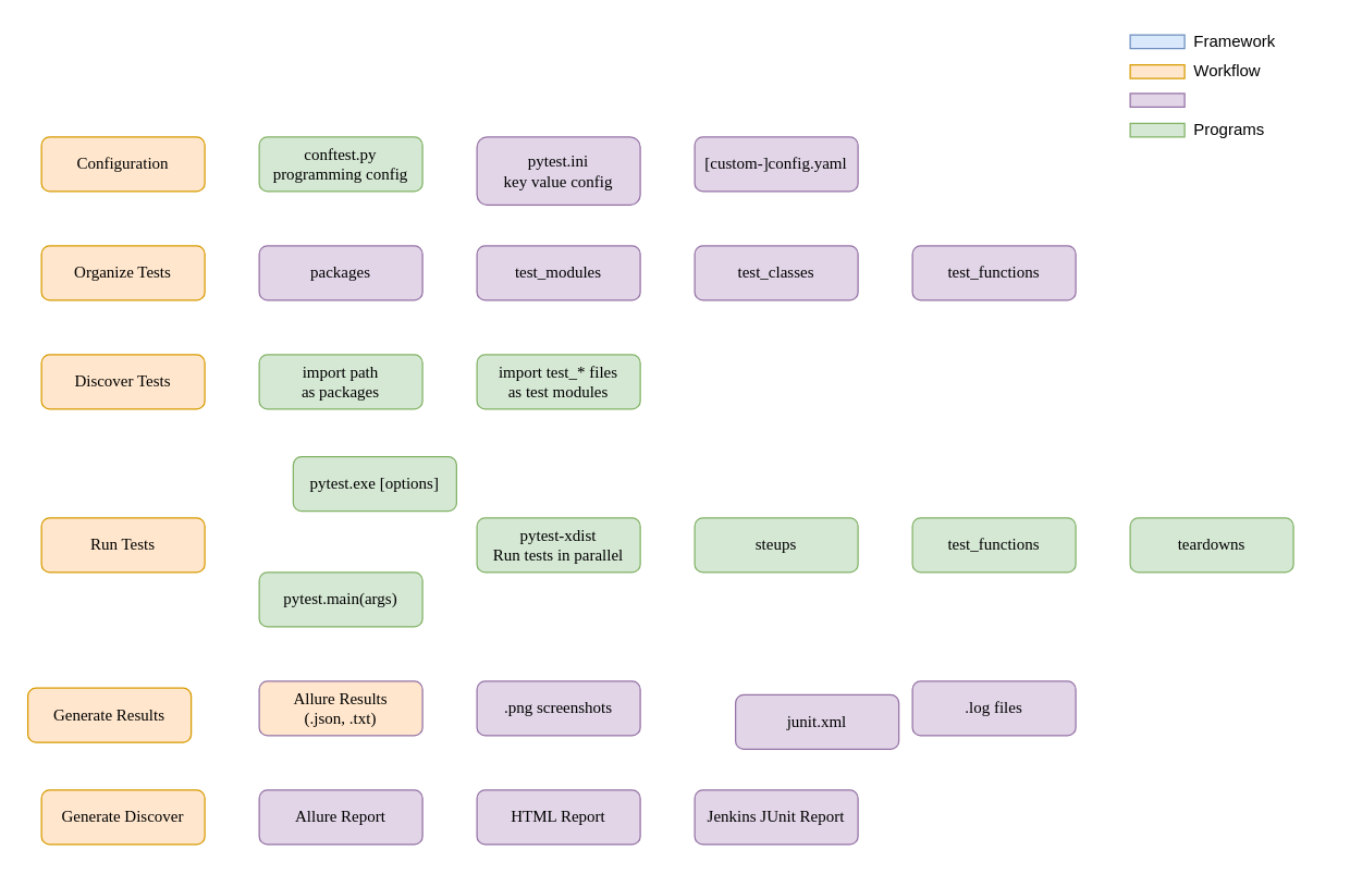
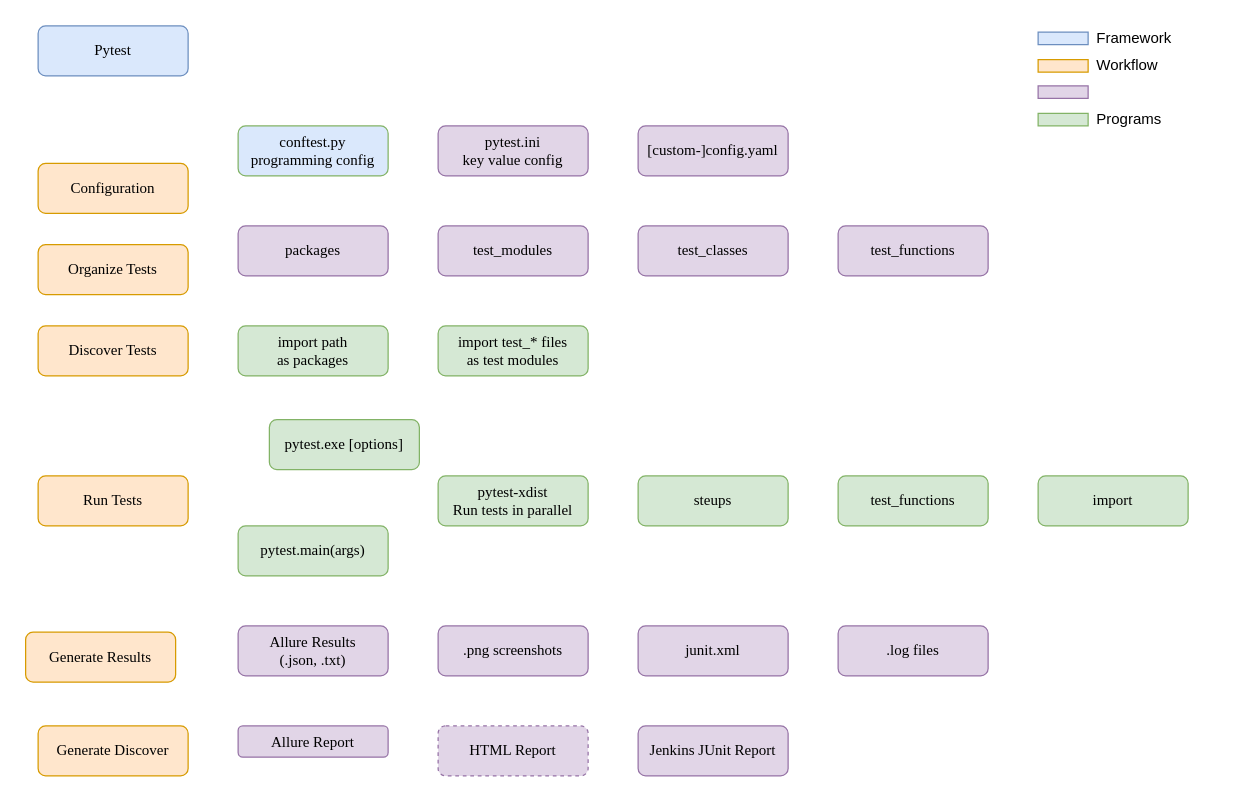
  <mxCell id="0" />
  <mxCell id="1" parent="0" />
- <mxCell id="3" value="Organize Tests" style="rounded=1;whiteSpace=wrap;html=1;fillColor=#ffe6cc;strokeColor=#d79b00;fontSize=12;fontFamily=Tahoma;" parent="1" vertex="1"><mxGeometry x="30" y="180" width="120" height="40" as="geometry" /></mxCell>
+ <mxCell id="2" value="Pytest" style="rounded=1;whiteSpace=wrap;html=1;fillColor=#dae8fc;strokeColor=#6c8ebf;fontSize=12;fontFamily=Tahoma;" parent="1" vertex="1"><mxGeometry x="30" y="20" width="120" height="40" as="geometry" /></mxCell>
+ <mxCell id="3" value="Organize Tests" style="rounded=1;whiteSpace=wrap;html=1;fillColor=#ffe6cc;strokeColor=#d79b00;fontSize=12;fontFamily=Tahoma;" parent="1" vertex="1"><mxGeometry x="30" y="195" width="120" height="40" as="geometry" /></mxCell>
  <mxCell id="4" value="Run Tests" style="rounded=1;whiteSpace=wrap;html=1;fillColor=#ffe6cc;strokeColor=#d79b00;fontSize=12;fontFamily=Tahoma;" parent="1" vertex="1"><mxGeometry x="30" y="380" width="120" height="40" as="geometry" /></mxCell>
  <mxCell id="5" value="Discover Tests" style="rounded=1;whiteSpace=wrap;html=1;fillColor=#ffe6cc;strokeColor=#d79b00;fontSize=12;fontFamily=Tahoma;" parent="1" vertex="1"><mxGeometry x="30" y="260" width="120" height="40" as="geometry" /></mxCell>
  <mxCell id="6" value="Generate Results" style="rounded=1;whiteSpace=wrap;html=1;fillColor=#ffe6cc;strokeColor=#d79b00;fontSize=12;fontFamily=Tahoma;" parent="1" vertex="1"><mxGeometry x="20" y="505" width="120" height="40" as="geometry" /></mxCell>
  <mxCell id="7" value="Generate Discover" style="rounded=1;whiteSpace=wrap;html=1;fillColor=#ffe6cc;strokeColor=#d79b00;fontSize=12;fontFamily=Tahoma;" parent="1" vertex="1"><mxGeometry x="30" y="580" width="120" height="40" as="geometry" /></mxCell>
- <mxCell id="8" value="Configuration" style="rounded=1;whiteSpace=wrap;html=1;fillColor=#ffe6cc;strokeColor=#d79b00;fontSize=12;fontFamily=Tahoma;" parent="1" vertex="1"><mxGeometry x="30" y="100" width="120" height="40" as="geometry" /></mxCell>
+ <mxCell id="8" value="Configuration" style="rounded=1;whiteSpace=wrap;html=1;fillColor=#ffe6cc;strokeColor=#d79b00;fontSize=12;fontFamily=Tahoma;" parent="1" vertex="1"><mxGeometry x="30" y="130" width="120" height="40" as="geometry" /></mxCell>
  <mxCell id="9" value="test_modules" style="rounded=1;whiteSpace=wrap;html=1;fillColor=#e1d5e7;strokeColor=#9673a6;fontSize=12;fontFamily=Tahoma;" parent="1" vertex="1"><mxGeometry x="350" y="180" width="120" height="40" as="geometry" /></mxCell>
  <mxCell id="10" value="packages" style="rounded=1;whiteSpace=wrap;html=1;fillColor=#e1d5e7;strokeColor=#9673a6;fontSize=12;fontFamily=Tahoma;" parent="1" vertex="1"><mxGeometry x="190" y="180" width="120" height="40" as="geometry" /></mxCell>
  <mxCell id="11" value="test_functions" style="rounded=1;whiteSpace=wrap;html=1;fillColor=#e1d5e7;strokeColor=#9673a6;fontSize=12;fontFamily=Tahoma;" parent="1" vertex="1"><mxGeometry x="670" y="180" width="120" height="40" as="geometry" /></mxCell>
  <mxCell id="12" value="test_classes" style="rounded=1;whiteSpace=wrap;html=1;fillColor=#e1d5e7;strokeColor=#9673a6;fontSize=12;fontFamily=Tahoma;" parent="1" vertex="1"><mxGeometry x="510" y="180" width="120" height="40" as="geometry" /></mxCell>
  <mxCell id="13" value="import path&lt;br style=&quot;font-size: 12px;&quot;&gt;as packages" style="rounded=1;whiteSpace=wrap;html=1;fillColor=#d5e8d4;strokeColor=#82b366;fontSize=12;fontFamily=Tahoma;" parent="1" vertex="1"><mxGeometry x="190" y="260" width="120" height="40" as="geometry" /></mxCell>
  <mxCell id="14" value="pytest-xdist&lt;br style=&quot;font-size: 12px;&quot;&gt;Run tests in parallel" style="rounded=1;whiteSpace=wrap;html=1;fillColor=#d5e8d4;strokeColor=#82b366;fontSize=12;fontFamily=Tahoma;" parent="1" vertex="1"><mxGeometry x="350" y="380" width="120" height="40" as="geometry" /></mxCell>
  <mxCell id="15" value="pytest.exe [options]" style="rounded=1;whiteSpace=wrap;html=1;fillColor=#d5e8d4;strokeColor=#82b366;fontSize=12;fontFamily=Tahoma;" parent="1" vertex="1"><mxGeometry x="215" y="335" width="120" height="40" as="geometry" /></mxCell>
  <mxCell id="16" value="pytest.main(args)" style="rounded=1;whiteSpace=wrap;html=1;fillColor=#d5e8d4;strokeColor=#82b366;fontSize=12;fontFamily=Tahoma;" parent="1" vertex="1"><mxGeometry x="190" y="420" width="120" height="40" as="geometry" /></mxCell>
  <mxCell id="17" value="steups" style="rounded=1;whiteSpace=wrap;html=1;fillColor=#d5e8d4;strokeColor=#82b366;fontSize=12;fontFamily=Tahoma;" parent="1" vertex="1"><mxGeometry x="510" y="380" width="120" height="40" as="geometry" /></mxCell>
  <mxCell id="18" value="import test_* files&lt;br style=&quot;font-size: 12px;&quot;&gt;as test modules" style="rounded=1;whiteSpace=wrap;html=1;fillColor=#d5e8d4;strokeColor=#82b366;fontSize=12;fontFamily=Tahoma;" parent="1" vertex="1"><mxGeometry x="350" y="260" width="120" height="40" as="geometry" /></mxCell>
  <mxCell id="19" value="test_functions" style="rounded=1;whiteSpace=wrap;html=1;fillColor=#d5e8d4;strokeColor=#82b366;fontSize=12;fontFamily=Tahoma;" parent="1" vertex="1"><mxGeometry x="670" y="380" width="120" height="40" as="geometry" /></mxCell>
- <mxCell id="20" value="teardowns" style="rounded=1;whiteSpace=wrap;html=1;fillColor=#d5e8d4;strokeColor=#82b366;fontSize=12;fontFamily=Tahoma;" parent="1" vertex="1"><mxGeometry x="830" y="380" width="120" height="40" as="geometry" /></mxCell>
- <mxCell id="21" value="Allure Results&lt;br style=&quot;font-size: 12px;&quot;&gt;(.json, .txt)" style="rounded=1;whiteSpace=wrap;html=1;fillColor=#ffe6cc;strokeColor=#9673a6;fontSize=12;fontFamily=Tahoma;" parent="1" vertex="1"><mxGeometry x="190" y="500" width="120" height="40" as="geometry" /></mxCell>
- <mxCell id="22" value="junit.xml" style="rounded=1;whiteSpace=wrap;html=1;fillColor=#e1d5e7;strokeColor=#9673a6;fontSize=12;fontFamily=Tahoma;" parent="1" vertex="1"><mxGeometry x="540" y="510" width="120" height="40" as="geometry" /></mxCell>
+ <mxCell id="20" value="import" style="rounded=1;whiteSpace=wrap;html=1;fillColor=#d5e8d4;strokeColor=#82b366;fontSize=12;fontFamily=Tahoma;" parent="1" vertex="1"><mxGeometry x="830" y="380" width="120" height="40" as="geometry" /></mxCell>
+ <mxCell id="21" value="Allure Results&lt;br style=&quot;font-size: 12px;&quot;&gt;(.json, .txt)" style="rounded=1;whiteSpace=wrap;html=1;fillColor=#e1d5e7;strokeColor=#9673a6;fontSize=12;fontFamily=Tahoma;" parent="1" vertex="1"><mxGeometry x="190" y="500" width="120" height="40" as="geometry" /></mxCell>
+ <mxCell id="22" value="junit.xml" style="rounded=1;whiteSpace=wrap;html=1;fillColor=#e1d5e7;strokeColor=#9673a6;fontSize=12;fontFamily=Tahoma;" parent="1" vertex="1"><mxGeometry x="510" y="500" width="120" height="40" as="geometry" /></mxCell>
  <mxCell id="23" value=".log files" style="rounded=1;whiteSpace=wrap;html=1;fillColor=#e1d5e7;strokeColor=#9673a6;fontSize=12;fontFamily=Tahoma;" parent="1" vertex="1"><mxGeometry x="670" y="500" width="120" height="40" as="geometry" /></mxCell>
- <mxCell id="24" value="HTML Report" style="rounded=1;whiteSpace=wrap;html=1;fillColor=#e1d5e7;strokeColor=#9673a6;fontSize=12;fontFamily=Tahoma;" parent="1" vertex="1"><mxGeometry x="350" y="580" width="120" height="40" as="geometry" /></mxCell>
- <mxCell id="25" value="Allure Report" style="rounded=1;whiteSpace=wrap;html=1;fillColor=#e1d5e7;strokeColor=#9673a6;fontSize=12;fontFamily=Tahoma;" parent="1" vertex="1"><mxGeometry x="190" y="580" width="120" height="40" as="geometry" /></mxCell>
+ <mxCell id="24" value="HTML Report" style="rounded=1;whiteSpace=wrap;html=1;fillColor=#e1d5e7;strokeColor=#9673a6;fontSize=12;fontFamily=Tahoma;dashed=1;" parent="1" vertex="1"><mxGeometry x="350" y="580" width="120" height="40" as="geometry" /></mxCell>
+ <mxCell id="25" value="Allure Report" style="rounded=1;whiteSpace=wrap;html=1;fillColor=#e1d5e7;strokeColor=#9673a6;fontSize=12;fontFamily=Tahoma;" parent="1" vertex="1"><mxGeometry x="190" y="580" width="120" height="25" as="geometry" /></mxCell>
  <mxCell id="26" value="Jenkins JUnit Report" style="rounded=1;whiteSpace=wrap;html=1;fillColor=#e1d5e7;strokeColor=#9673a6;fontSize=12;fontFamily=Tahoma;" parent="1" vertex="1"><mxGeometry x="510" y="580" width="120" height="40" as="geometry" /></mxCell>
  <mxCell id="27" value=".png screenshots" style="rounded=1;whiteSpace=wrap;html=1;fillColor=#e1d5e7;strokeColor=#9673a6;fontSize=12;fontFamily=Tahoma;" parent="1" vertex="1"><mxGeometry x="350" y="500" width="120" height="40" as="geometry" /></mxCell>
- <mxCell id="28" value="conftest.py&lt;br style=&quot;font-size: 12px;&quot;&gt;programming config" style="rounded=1;whiteSpace=wrap;html=1;fillColor=#d5e8d4;strokeColor=#82b366;fontSize=12;fontFamily=Tahoma;" parent="1" vertex="1"><mxGeometry x="190" y="100" width="120" height="40" as="geometry" /></mxCell>
- <mxCell id="29" value="pytest.ini&lt;br style=&quot;font-size: 12px;&quot;&gt;key value config" style="rounded=1;whiteSpace=wrap;html=1;fillColor=#e1d5e7;strokeColor=#9673a6;fontSize=12;fontFamily=Tahoma;" parent="1" vertex="1"><mxGeometry x="350" y="100" width="120" height="50" as="geometry" /></mxCell>
+ <mxCell id="28" value="conftest.py&lt;br style=&quot;font-size: 12px;&quot;&gt;programming config" style="rounded=1;whiteSpace=wrap;html=1;fillColor=#dae8fc;strokeColor=#82b366;fontSize=12;fontFamily=Tahoma;" parent="1" vertex="1"><mxGeometry x="190" y="100" width="120" height="40" as="geometry" /></mxCell>
+ <mxCell id="29" value="pytest.ini&lt;br style=&quot;font-size: 12px;&quot;&gt;key value config" style="rounded=1;whiteSpace=wrap;html=1;fillColor=#e1d5e7;strokeColor=#9673a6;fontSize=12;fontFamily=Tahoma;" parent="1" vertex="1"><mxGeometry x="350" y="100" width="120" height="40" as="geometry" /></mxCell>
  <mxCell id="30" value="[custom-]config.yaml" style="rounded=1;whiteSpace=wrap;html=1;fillColor=#e1d5e7;strokeColor=#9673a6;fontSize=12;fontFamily=Tahoma;" parent="1" vertex="1"><mxGeometry x="510" y="100" width="120" height="40" as="geometry" /></mxCell>
  <mxCell id="31" value="" style="group" parent="1" vertex="1" connectable="0"><mxGeometry x="830" y="20" width="140" height="85" as="geometry" /></mxCell>
  <mxCell id="32" value="" style="rounded=0;whiteSpace=wrap;html=1;fillColor=#dae8fc;strokeColor=#6c8ebf;" parent="31" vertex="1"><mxGeometry y="5" width="40" height="10" as="geometry" /></mxCell>
  <mxCell id="33" value="Framework" style="text;html=1;strokeColor=none;fillColor=none;align=left;verticalAlign=middle;whiteSpace=wrap;rounded=0;spacingLeft=5;" parent="31" vertex="1"><mxGeometry x="40" width="100" height="20" as="geometry" /></mxCell>
  <mxCell id="34" value="" style="rounded=0;whiteSpace=wrap;html=1;fillColor=#ffe6cc;strokeColor=#d79b00;" parent="31" vertex="1"><mxGeometry y="27" width="40" height="10" as="geometry" /></mxCell>
  <mxCell id="35" value="Workflow" style="text;html=1;strokeColor=none;fillColor=none;align=left;verticalAlign=middle;whiteSpace=wrap;rounded=0;spacingLeft=5;" parent="31" vertex="1"><mxGeometry x="40" y="22" width="100" height="20" as="geometry" /></mxCell>
  <mxCell id="36" value="" style="rounded=0;whiteSpace=wrap;html=1;fillColor=#e1d5e7;strokeColor=#9673a6;" parent="31" vertex="1"><mxGeometry y="48" width="40" height="10" as="geometry" /></mxCell>
  <mxCell id="37" value="" style="rounded=0;whiteSpace=wrap;html=1;fillColor=#d5e8d4;strokeColor=#82b366;" parent="31" vertex="1"><mxGeometry y="70" width="40" height="10" as="geometry" /></mxCell>
  <mxCell id="38" value="Programs" style="text;html=1;strokeColor=none;fillColor=none;align=left;verticalAlign=middle;whiteSpace=wrap;rounded=0;spacingLeft=5;" parent="31" vertex="1"><mxGeometry x="40" y="65" width="100" height="20" as="geometry" /></mxCell>
